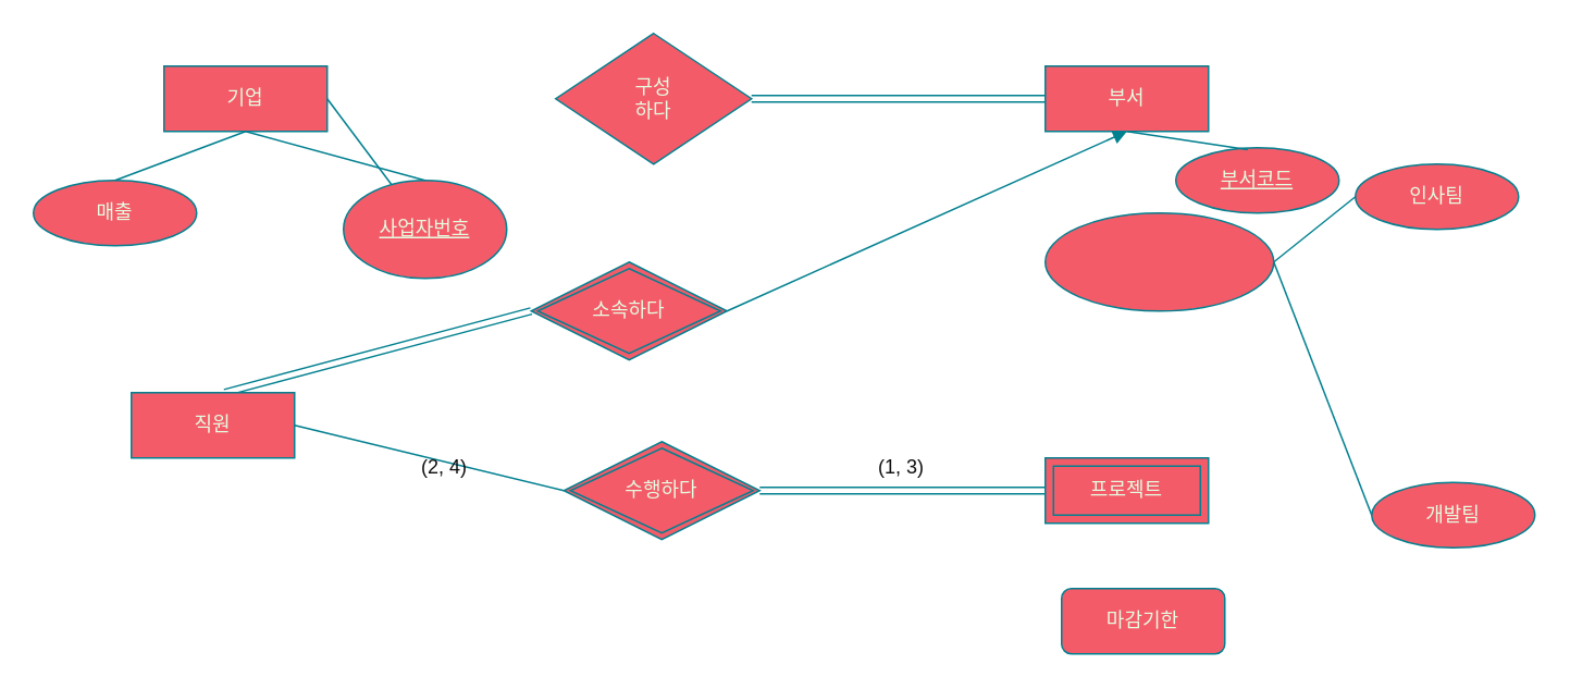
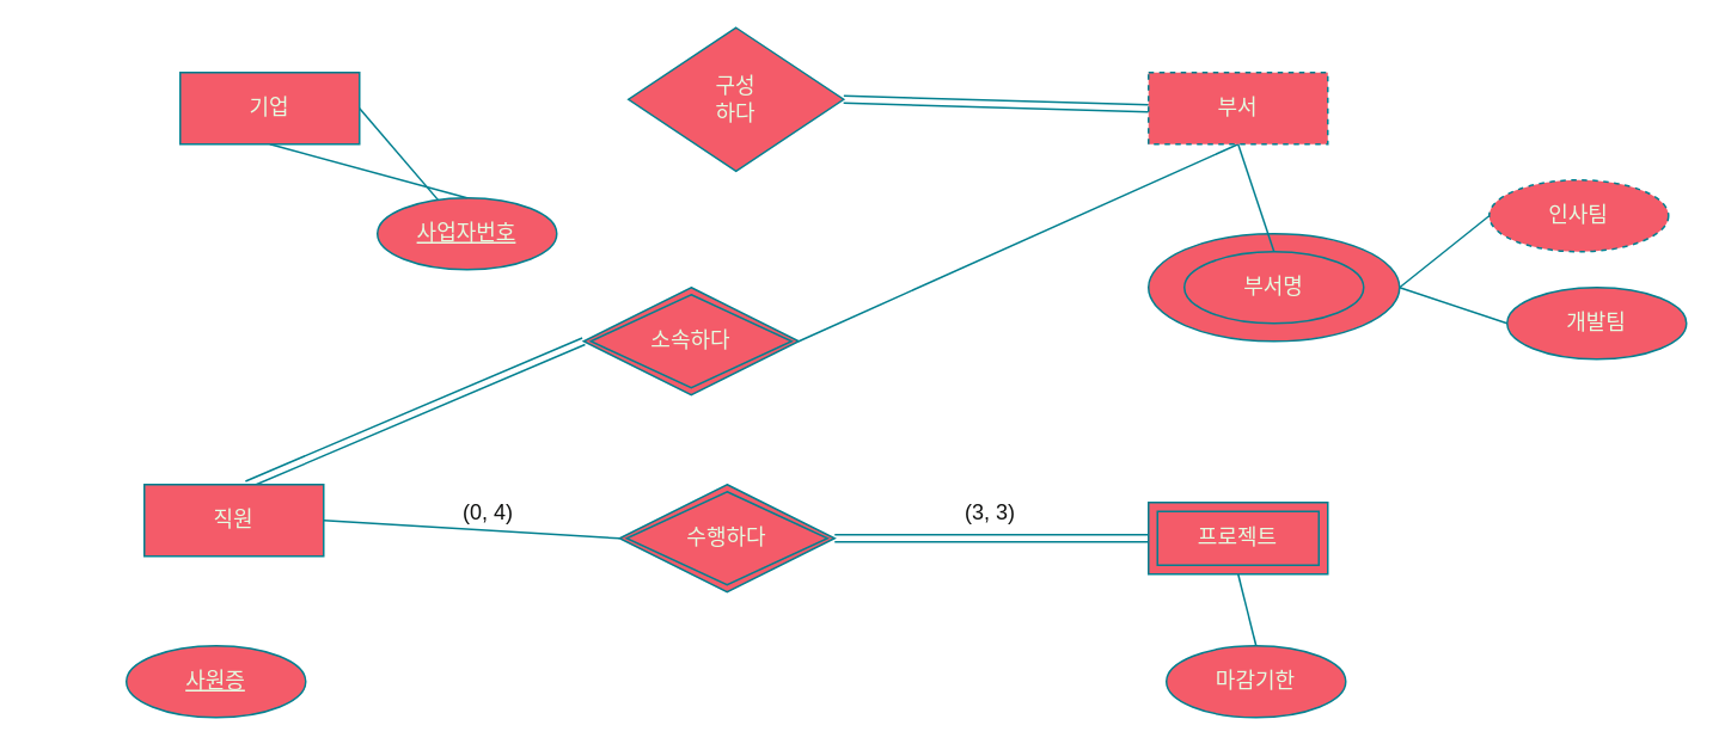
  <mxCell id="0" />
  <mxCell id="1" parent="0" />
  <mxCell id="2" value="" style="ellipse;whiteSpace=wrap;html=1;align=center;strokeColor=#028090;fontColor=#E4FDE1;fillColor=#F45B69;" vertex="1" parent="1"><mxGeometry x="640" y="130" width="140" height="60" as="geometry" /></mxCell>
- <mxCell id="3" value="구성&lt;br&gt;&lt;div&gt;하다&lt;/div&gt;" style="rhombus;whiteSpace=wrap;html=1;strokeColor=#028090;fontColor=#E4FDE1;fillColor=#F45B69;" vertex="1" parent="1"><mxGeometry x="340" y="20" width="120" height="80" as="geometry" /></mxCell>
+ <mxCell id="3" value="구성&lt;br&gt;&lt;div&gt;하다&lt;/div&gt;" style="rhombus;whiteSpace=wrap;html=1;strokeColor=#028090;fontColor=#E4FDE1;fillColor=#F45B69;" vertex="1" parent="1"><mxGeometry x="350" y="15" width="120" height="80" as="geometry" /></mxCell>
  <mxCell id="4" value="수행하다" style="shape=rhombus;double=1;perimeter=rhombusPerimeter;whiteSpace=wrap;html=1;align=center;strokeColor=#028090;fontColor=#E4FDE1;fillColor=#F45B69;" vertex="1" parent="1"><mxGeometry x="345" y="270" width="120" height="60" as="geometry" /></mxCell>
  <mxCell id="5" value="" style="endArrow=none;html=1;rounded=0;strokeColor=#028090;fontColor=#E4FDE1;fillColor=#F45B69;entryX=0;entryY=0.5;entryDx=0;entryDy=0;exitX=1;exitY=0.5;exitDx=0;exitDy=0;" edge="1" parent="1" source="36" target="4"><mxGeometry relative="1" as="geometry"><mxPoint x="190" y="300" as="sourcePoint" /><mxPoint x="480" y="250" as="targetPoint" /></mxGeometry></mxCell>
  <mxCell id="6" value="" style="endArrow=none;html=1;rounded=0;strokeColor=#028090;fontColor=#E4FDE1;fillColor=#F45B69;entryX=0;entryY=0.5;entryDx=0;entryDy=0;exitX=1;exitY=0.5;exitDx=0;exitDy=0;shape=link;" edge="1" parent="1" source="4" target="12"><mxGeometry relative="1" as="geometry"><mxPoint x="280" y="390" as="sourcePoint" /><mxPoint x="620" y="300" as="targetPoint" /></mxGeometry></mxCell>
  <mxCell id="7" value="소속하다" style="shape=rhombus;double=1;perimeter=rhombusPerimeter;whiteSpace=wrap;html=1;align=center;strokeColor=#028090;fontColor=#E4FDE1;fillColor=#F45B69;" vertex="1" parent="1"><mxGeometry x="325" y="160" width="120" height="60" as="geometry" /></mxCell>
  <mxCell id="8" value="" style="endArrow=none;html=1;rounded=0;strokeColor=#028090;fontColor=#E4FDE1;fillColor=#F45B69;exitX=0.572;exitY=0;exitDx=0;exitDy=0;entryX=0;entryY=0.5;entryDx=0;entryDy=0;shape=link;exitPerimeter=0;" edge="1" parent="1" source="36" target="7"><mxGeometry relative="1" as="geometry"><mxPoint x="140" y="280" as="sourcePoint" /><mxPoint x="480" y="250" as="targetPoint" /></mxGeometry></mxCell>
- <mxCell id="9" value="" style="endArrow=block;html=1;rounded=0;strokeColor=#028090;fontColor=#E4FDE1;fillColor=#F45B69;exitX=1;exitY=0.5;exitDx=0;exitDy=0;entryX=0.5;entryY=1;entryDx=0;entryDy=0;" edge="1" parent="1" source="7" target="13"><mxGeometry relative="1" as="geometry"><mxPoint x="500" y="220" as="sourcePoint" /><mxPoint x="664.45" y="90" as="targetPoint" /></mxGeometry></mxCell>
+ <mxCell id="9" value="" style="endArrow=none;html=1;rounded=0;strokeColor=#028090;fontColor=#E4FDE1;fillColor=#F45B69;exitX=1;exitY=0.5;exitDx=0;exitDy=0;entryX=0.5;entryY=1;entryDx=0;entryDy=0;" edge="1" parent="1" source="7" target="13"><mxGeometry relative="1" as="geometry"><mxPoint x="500" y="220" as="sourcePoint" /><mxPoint x="664.45" y="90" as="targetPoint" /></mxGeometry></mxCell>
  <mxCell id="10" value="" style="endArrow=none;html=1;rounded=0;strokeColor=#028090;fontColor=#E4FDE1;fillColor=#F45B69;exitX=1;exitY=0.5;exitDx=0;exitDy=0;" edge="1" parent="1" source="14" target="23"><mxGeometry relative="1" as="geometry"><mxPoint x="211.54" y="62.01" as="sourcePoint" /><mxPoint x="400" y="110" as="targetPoint" /></mxGeometry></mxCell>
  <mxCell id="11" value="" style="endArrow=none;html=1;rounded=0;strokeColor=#028090;fontColor=#E4FDE1;fillColor=#F45B69;exitX=1;exitY=0.5;exitDx=0;exitDy=0;entryX=0;entryY=0.5;entryDx=0;entryDy=0;shape=link;" edge="1" parent="1" source="3" target="13"><mxGeometry relative="1" as="geometry"><mxPoint x="420" y="112" as="sourcePoint" /><mxPoint x="580" y="60" as="targetPoint" /></mxGeometry></mxCell>
  <mxCell id="12" value="프로젝트" style="shape=ext;margin=3;double=1;whiteSpace=wrap;html=1;align=center;strokeColor=#028090;fontColor=#E4FDE1;fillColor=#F45B69;" vertex="1" parent="1"><mxGeometry x="640" y="280" width="100" height="40" as="geometry" /></mxCell>
- <mxCell id="13" value="부서" style="whiteSpace=wrap;html=1;align=center;strokeColor=#028090;fontColor=#E4FDE1;fillColor=#F45B69;" vertex="1" parent="1"><mxGeometry x="640" y="40" width="100" height="40" as="geometry" /></mxCell>
+ <mxCell id="13" value="부서" style="whiteSpace=wrap;html=1;align=center;strokeColor=#028090;fontColor=#E4FDE1;fillColor=#F45B69;dashed=1;" vertex="1" parent="1"><mxGeometry x="640" y="40" width="100" height="40" as="geometry" /></mxCell>
  <mxCell id="14" value="기업" style="whiteSpace=wrap;html=1;align=center;strokeColor=#028090;fontColor=#E4FDE1;fillColor=#F45B69;" vertex="1" parent="1"><mxGeometry x="100" y="40" width="100" height="40" as="geometry" /></mxCell>
  <mxCell id="15" value="" style="shape=table;startSize=0;container=1;collapsible=1;childLayout=tableLayout;fixedRows=1;rowLines=0;fontStyle=0;align=center;resizeLast=1;strokeColor=none;fillColor=none;collapsible=0;whiteSpace=wrap;html=1;fontColor=#E4FDE1;" vertex="1" parent="1"><mxGeometry x="220" y="270" width="180" height="30" as="geometry" /></mxCell>
  <mxCell id="16" value="" style="shape=tableRow;horizontal=0;startSize=0;swimlaneHead=0;swimlaneBody=0;fillColor=none;collapsible=0;dropTarget=0;points=[[0,0.5],[1,0.5]];portConstraint=eastwest;top=0;left=0;right=0;bottom=0;strokeColor=#028090;fontColor=#E4FDE1;" vertex="1" parent="15"><mxGeometry width="180" height="30" as="geometry" /></mxCell>
  <mxCell id="17" value="" style="shape=partialRectangle;connectable=0;fillColor=none;top=0;left=0;bottom=0;right=0;editable=1;overflow=hidden;strokeColor=#028090;fontColor=#E4FDE1;" vertex="1" parent="16"><mxGeometry width="30" height="30" as="geometry"><mxRectangle width="30" height="30" as="alternateBounds" /></mxGeometry></mxCell>
- <mxCell id="18" value="(2, 4)" style="shape=partialRectangle;connectable=0;fillColor=none;top=0;left=0;bottom=0;right=0;align=left;spacingLeft=6;overflow=hidden;strokeColor=#028090;fontColor=#0E0F0E;" vertex="1" parent="16"><mxGeometry x="30" width="150" height="30" as="geometry"><mxRectangle width="150" height="30" as="alternateBounds" /></mxGeometry></mxCell>
+ <mxCell id="18" value="(0, 4)" style="shape=partialRectangle;connectable=0;fillColor=none;top=0;left=0;bottom=0;right=0;align=left;spacingLeft=6;overflow=hidden;strokeColor=#028090;fontColor=#0E0F0E;" vertex="1" parent="16"><mxGeometry x="30" width="150" height="30" as="geometry"><mxRectangle width="150" height="30" as="alternateBounds" /></mxGeometry></mxCell>
  <mxCell id="19" value="" style="shape=table;startSize=0;container=1;collapsible=1;childLayout=tableLayout;fixedRows=1;rowLines=0;fontStyle=0;align=center;resizeLast=1;strokeColor=none;fillColor=none;collapsible=0;whiteSpace=wrap;html=1;fontColor=#E4FDE1;" vertex="1" parent="1"><mxGeometry x="500" y="270" width="180" height="30" as="geometry" /></mxCell>
  <mxCell id="20" value="" style="shape=tableRow;horizontal=0;startSize=0;swimlaneHead=0;swimlaneBody=0;fillColor=none;collapsible=0;dropTarget=0;points=[[0,0.5],[1,0.5]];portConstraint=eastwest;top=0;left=0;right=0;bottom=0;strokeColor=#028090;fontColor=#E4FDE1;" vertex="1" parent="19"><mxGeometry width="180" height="30" as="geometry" /></mxCell>
  <mxCell id="21" value="" style="shape=partialRectangle;connectable=0;fillColor=none;top=0;left=0;bottom=0;right=0;editable=1;overflow=hidden;strokeColor=#028090;fontColor=#E4FDE1;" vertex="1" parent="20"><mxGeometry width="30" height="30" as="geometry"><mxRectangle width="30" height="30" as="alternateBounds" /></mxGeometry></mxCell>
- <mxCell id="22" value="(1, 3)" style="shape=partialRectangle;connectable=0;fillColor=none;top=0;left=0;bottom=0;right=0;align=left;spacingLeft=6;overflow=hidden;strokeColor=#028090;fontColor=#0E0F0E;" vertex="1" parent="20"><mxGeometry x="30" width="150" height="30" as="geometry"><mxRectangle width="150" height="30" as="alternateBounds" /></mxGeometry></mxCell>
- <mxCell id="23" value="사업자번호" style="ellipse;whiteSpace=wrap;html=1;align=center;strokeColor=#028090;fontColor=#E4FDE1;fillColor=#F45B69;fontStyle=4" vertex="1" parent="1"><mxGeometry x="210" y="110" width="100" height="60" as="geometry" /></mxCell>
- <mxCell id="24" value="매출" style="ellipse;whiteSpace=wrap;html=1;align=center;strokeColor=#028090;fontColor=#E4FDE1;fillColor=#F45B69;" vertex="1" parent="1"><mxGeometry x="20" y="110" width="100" height="40" as="geometry" /></mxCell>
- <mxCell id="26" value="인사팀" style="ellipse;whiteSpace=wrap;html=1;align=center;strokeColor=#028090;fontColor=#E4FDE1;fillColor=#F45B69;" vertex="1" parent="1"><mxGeometry x="830" y="100" width="100" height="40" as="geometry" /></mxCell>
- <mxCell id="27" value="" style="endArrow=none;html=1;rounded=0;strokeColor=#028090;fontColor=#E4FDE1;fillColor=#F45B69;exitX=0.5;exitY=1;exitDx=0;exitDy=0;entryX=0.5;entryY=0;entryDx=0;entryDy=0;" edge="1" parent="1" source="14" target="24"><mxGeometry relative="1" as="geometry"><mxPoint x="210" y="70" as="sourcePoint" /><mxPoint x="350" y="70" as="targetPoint" /></mxGeometry></mxCell>
+ <mxCell id="22" value="(3, 3)" style="shape=partialRectangle;connectable=0;fillColor=none;top=0;left=0;bottom=0;right=0;align=left;spacingLeft=6;overflow=hidden;strokeColor=#028090;fontColor=#0E0F0E;" vertex="1" parent="20"><mxGeometry x="30" width="150" height="30" as="geometry"><mxRectangle width="150" height="30" as="alternateBounds" /></mxGeometry></mxCell>
+ <mxCell id="23" value="사업자번호" style="ellipse;whiteSpace=wrap;html=1;align=center;strokeColor=#028090;fontColor=#E4FDE1;fillColor=#F45B69;fontStyle=4" vertex="1" parent="1"><mxGeometry x="210" y="110" width="100" height="40" as="geometry" /></mxCell>
+ <mxCell id="25" value="부서명" style="ellipse;whiteSpace=wrap;html=1;align=center;strokeColor=#028090;fontColor=#E4FDE1;fillColor=#F45B69;" vertex="1" parent="1"><mxGeometry x="660" y="140" width="100" height="40" as="geometry" /></mxCell>
+ <mxCell id="26" value="인사팀" style="ellipse;whiteSpace=wrap;html=1;align=center;strokeColor=#028090;fontColor=#E4FDE1;fillColor=#F45B69;dashed=1;" vertex="1" parent="1"><mxGeometry x="830" y="100" width="100" height="40" as="geometry" /></mxCell>
  <mxCell id="28" value="" style="endArrow=none;html=1;rounded=0;strokeColor=#028090;fontColor=#E4FDE1;fillColor=#F45B69;entryX=0.5;entryY=0;entryDx=0;entryDy=0;" edge="1" parent="1" target="23"><mxGeometry relative="1" as="geometry"><mxPoint x="150" y="80" as="sourcePoint" /><mxPoint x="80" y="120" as="targetPoint" /></mxGeometry></mxCell>
- <mxCell id="30" value="개발팀" style="ellipse;whiteSpace=wrap;html=1;align=center;strokeColor=#028090;fontColor=#E4FDE1;fillColor=#F45B69;" vertex="1" parent="1"><mxGeometry x="840" y="295" width="100" height="40" as="geometry" /></mxCell>
+ <mxCell id="29" value="" style="endArrow=none;html=1;rounded=0;strokeColor=#028090;fontColor=#E4FDE1;fillColor=#F45B69;exitX=0.5;exitY=1;exitDx=0;exitDy=0;entryX=0.5;entryY=0;entryDx=0;entryDy=0;" edge="1" parent="1" source="13" target="25"><mxGeometry relative="1" as="geometry"><mxPoint x="700" y="90" as="sourcePoint" /><mxPoint x="650" y="170" as="targetPoint" /></mxGeometry></mxCell>
+ <mxCell id="30" value="개발팀" style="ellipse;whiteSpace=wrap;html=1;align=center;strokeColor=#028090;fontColor=#E4FDE1;fillColor=#F45B69;" vertex="1" parent="1"><mxGeometry x="840" y="160" width="100" height="40" as="geometry" /></mxCell>
  <mxCell id="31" value="" style="endArrow=none;html=1;rounded=0;strokeColor=#028090;fontColor=#E4FDE1;fillColor=#F45B69;exitX=0;exitY=0.5;exitDx=0;exitDy=0;" edge="1" parent="1" source="26"><mxGeometry relative="1" as="geometry"><mxPoint x="700" y="90" as="sourcePoint" /><mxPoint x="780" y="160" as="targetPoint" /></mxGeometry></mxCell>
  <mxCell id="32" value="" style="endArrow=none;html=1;rounded=0;strokeColor=#028090;fontColor=#E4FDE1;fillColor=#F45B69;exitX=0;exitY=0.5;exitDx=0;exitDy=0;entryX=1;entryY=0.5;entryDx=0;entryDy=0;" edge="1" parent="1" source="30" target="2"><mxGeometry relative="1" as="geometry"><mxPoint x="810" y="150" as="sourcePoint" /><mxPoint x="770" y="170" as="targetPoint" /></mxGeometry></mxCell>
- <mxCell id="34" value="마감기한" style="whiteSpace=wrap;html=1;align=center;strokeColor=#028090;fontColor=#E4FDE1;fillColor=#F45B69;rounded=1;" vertex="1" parent="1"><mxGeometry x="650" y="360" width="100" height="40" as="geometry" /></mxCell>
- <mxCell id="36" value="직원" style="whiteSpace=wrap;html=1;align=center;strokeColor=#028090;fontColor=#E4FDE1;fillColor=#F45B69;" vertex="1" parent="1"><mxGeometry x="80" y="240" width="100" height="40" as="geometry" /></mxCell>
- <mxCell id="37" value="부서코드" style="ellipse;whiteSpace=wrap;html=1;align=center;strokeColor=#028090;fontColor=#E4FDE1;fillColor=#F45B69;fontStyle=4" vertex="1" parent="1"><mxGeometry x="720" y="90" width="100" height="40" as="geometry" /></mxCell>
- <mxCell id="38" value="" style="endArrow=none;html=1;rounded=0;strokeColor=#028090;fontColor=#E4FDE1;fillColor=#F45B69;exitX=0.5;exitY=1;exitDx=0;exitDy=0;entryX=0.44;entryY=0.03;entryDx=0;entryDy=0;entryPerimeter=0;" edge="1" parent="1" source="13" target="37"><mxGeometry relative="1" as="geometry"><mxPoint x="700" y="90" as="sourcePoint" /><mxPoint x="720" y="150" as="targetPoint" /></mxGeometry></mxCell>
+ <mxCell id="33" value="사원증" style="ellipse;whiteSpace=wrap;html=1;align=center;strokeColor=#028090;fontColor=#E4FDE1;fillColor=#F45B69;fontStyle=4" vertex="1" parent="1"><mxGeometry x="70" y="360" width="100" height="40" as="geometry" /></mxCell>
+ <mxCell id="34" value="마감기한" style="ellipse;whiteSpace=wrap;html=1;align=center;strokeColor=#028090;fontColor=#E4FDE1;fillColor=#F45B69;" vertex="1" parent="1"><mxGeometry x="650" y="360" width="100" height="40" as="geometry" /></mxCell>
+ <mxCell id="35" value="" style="endArrow=none;html=1;rounded=0;strokeColor=#028090;fontColor=#E4FDE1;fillColor=#F45B69;exitX=0.5;exitY=0;exitDx=0;exitDy=0;entryX=0.5;entryY=1;entryDx=0;entryDy=0;" edge="1" parent="1" source="34" target="12"><mxGeometry relative="1" as="geometry"><mxPoint x="130" y="370" as="sourcePoint" /><mxPoint x="150" y="330" as="targetPoint" /></mxGeometry></mxCell>
+ <mxCell id="36" value="직원" style="whiteSpace=wrap;html=1;align=center;strokeColor=#028090;fontColor=#E4FDE1;fillColor=#F45B69;" vertex="1" parent="1"><mxGeometry x="80" y="270" width="100" height="40" as="geometry" /></mxCell>
